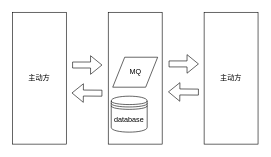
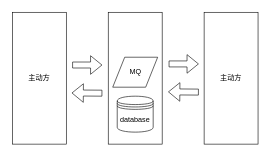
  <mxCell id="0" />
  <mxCell id="1" parent="0" />
  <mxCell id="2" value="主动方" style="rounded=0;whiteSpace=wrap;html=1;" vertex="1" parent="1"><mxGeometry x="20" y="20" width="90" height="220" as="geometry" /></mxCell>
  <mxCell id="3" value="主动方" style="rounded=0;whiteSpace=wrap;html=1;" vertex="1" parent="1"><mxGeometry x="340" y="20" width="90" height="220" as="geometry" /></mxCell>
  <mxCell id="4" value="" style="rounded=0;whiteSpace=wrap;html=1;" vertex="1" parent="1"><mxGeometry x="180" y="20" width="90" height="220" as="geometry" /></mxCell>
- <mxCell id="5" value="database" style="shape=datastore;whiteSpace=wrap;html=1;" vertex="1" parent="1"><mxGeometry x="185" y="160" width="60" height="60" as="geometry" /></mxCell>
+ <mxCell id="5" value="database" style="shape=datastore;whiteSpace=wrap;html=1;" vertex="1" parent="1"><mxGeometry x="195" y="160" width="60" height="60" as="geometry" /></mxCell>
  <mxCell id="6" value="MQ" style="shape=parallelogram;perimeter=parallelogramPerimeter;whiteSpace=wrap;html=1;fixedSize=1;" vertex="1" parent="1"><mxGeometry x="187.5" y="95" width="75" height="50" as="geometry" /></mxCell>
  <mxCell id="7" value="" style="shape=flexArrow;endArrow=classic;html=1;" edge="1" parent="1"><mxGeometry width="50" height="50" relative="1" as="geometry"><mxPoint x="120" y="108" as="sourcePoint" /><mxPoint x="170" y="108" as="targetPoint" /></mxGeometry></mxCell>
  <mxCell id="8" value="" style="shape=flexArrow;endArrow=classic;html=1;entryX=1;entryY=0.612;entryDx=0;entryDy=0;entryPerimeter=0;" edge="1" parent="1"><mxGeometry width="50" height="50" relative="1" as="geometry"><mxPoint x="170" y="155" as="sourcePoint" /><mxPoint x="119" y="154.64" as="targetPoint" /></mxGeometry></mxCell>
  <mxCell id="9" value="" style="shape=flexArrow;endArrow=classic;html=1;" edge="1" parent="1"><mxGeometry width="50" height="50" relative="1" as="geometry"><mxPoint x="281" y="106.18" as="sourcePoint" /><mxPoint x="331" y="106.18" as="targetPoint" /></mxGeometry></mxCell>
  <mxCell id="10" value="" style="shape=flexArrow;endArrow=classic;html=1;entryX=1;entryY=0.612;entryDx=0;entryDy=0;entryPerimeter=0;" edge="1" parent="1"><mxGeometry width="50" height="50" relative="1" as="geometry"><mxPoint x="331" y="153.18" as="sourcePoint" /><mxPoint x="280" y="152.82" as="targetPoint" /></mxGeometry></mxCell>
